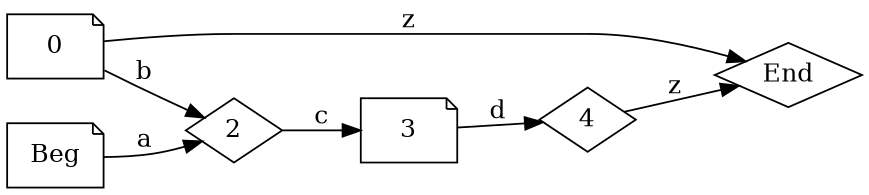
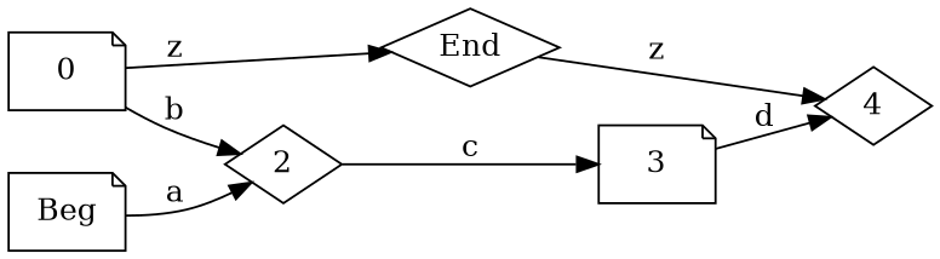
  digraph {
    fontname=Helvetica
    labelloc=t
    rankdir=LR
    node [shape=note]
    edge [arrowhead=normal arrowtail=dot]
    0
    2 [shape=diamond]
    n3 [label=End shape=diamond]
    3
    n5 [label=Beg]
    4 [shape=diamond]
    0 -> 2 [label=b]
    0 -> n3 [label=z]
    2 -> 3 [label=c]
    3 -> 4 [label=d]
    n5 -> 2 [label=a]
-   4 -> n3 [label=z]
+   n3 -> 4 [label=z]
  }
